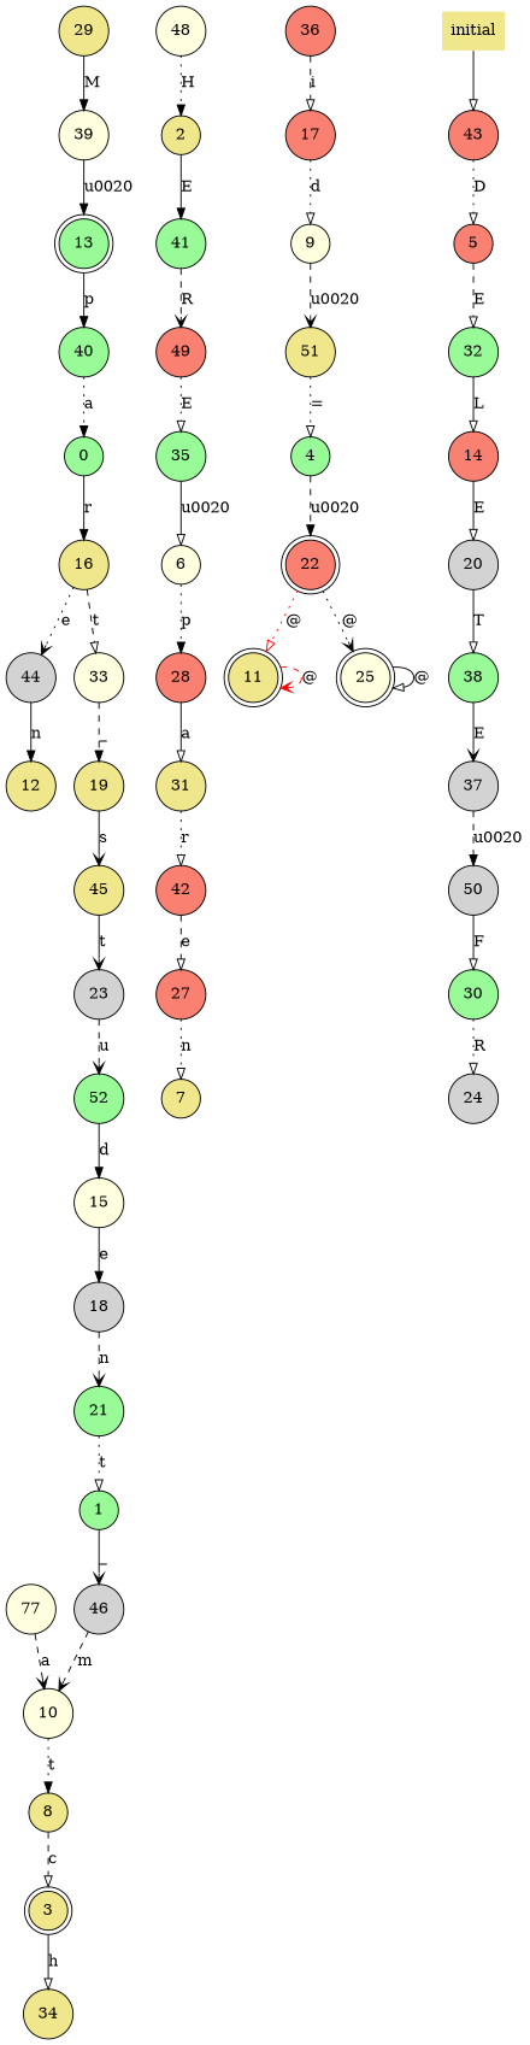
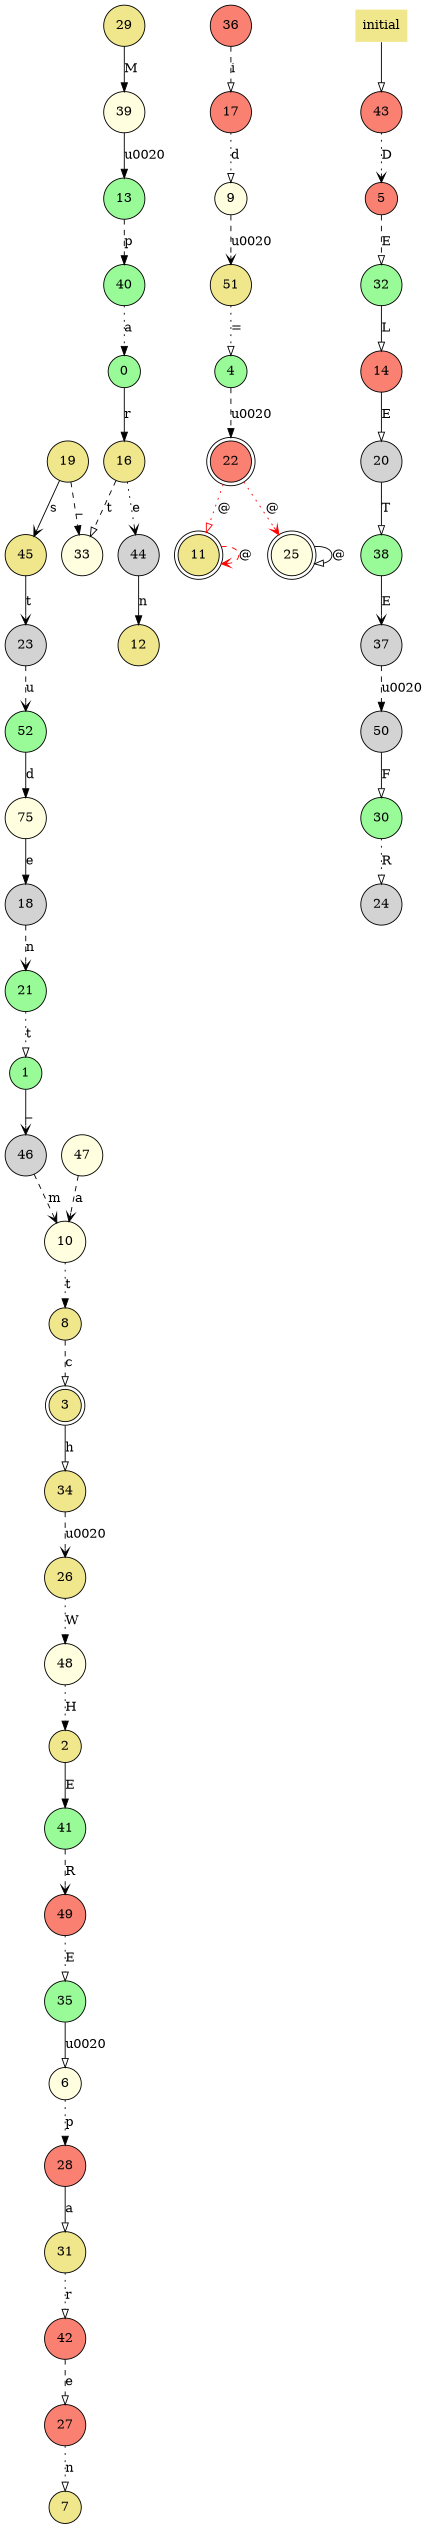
  digraph {
    rankdir=TB
    node [fillcolor=khaki shape=circle style=filled]
    edge [arrowhead=onormal style=solid]
    0 [fillcolor=palegreen]
    16
    44 [fillcolor=lightgrey]
    33 [fillcolor=lightyellow]
    12
    1 [fillcolor=palegreen]
    46 [fillcolor=lightgrey]
    10 [fillcolor=lightyellow]
-   47 [fillcolor=lightyellow label=77]
+   47 [fillcolor=lightyellow]
    41 [fillcolor=palegreen]
    2
    49 [fillcolor=salmon]
    35 [fillcolor=palegreen]
    3 [shape=doublecircle]
    34
+   26
    48 [fillcolor=lightyellow]
    4 [fillcolor=palegreen]
    22 [fillcolor=salmon shape=doublecircle]
    11 [shape=doublecircle]
    25 [fillcolor=lightyellow shape=doublecircle]
    5 [fillcolor=salmon]
    32 [fillcolor=palegreen]
    14 [fillcolor=salmon]
    20 [fillcolor=lightgrey]
    6 [fillcolor=lightyellow]
    28 [fillcolor=salmon]
    31
    42 [fillcolor=salmon]
    36 [fillcolor=salmon]
    17 [fillcolor=salmon]
    9 [fillcolor=lightyellow]
    8
    51
    19
    45
-   13 [fillcolor=palegreen shape=doublecircle]
+   13 [fillcolor=palegreen]
    40 [fillcolor=palegreen]
    38 [fillcolor=palegreen]
    37 [fillcolor=lightgrey]
-   15 [fillcolor=lightyellow]
+   15 [fillcolor=lightyellow label=75]
    18 [fillcolor=lightgrey]
    21 [fillcolor=palegreen]
    23 [fillcolor=lightgrey]
    52 [fillcolor=palegreen]
    50 [fillcolor=lightgrey]
    24 [fillcolor=lightgrey]
    39 [fillcolor=lightyellow]
    29
    27 [fillcolor=salmon]
    7
    30 [fillcolor=palegreen]
    43 [fillcolor=salmon]
    initial [shape=plaintext]
    0 -> 16 [arrowhead=normal label=r]
    16 -> 44 [arrowhead=vee label=e style=dotted]
    16 -> 33 [label=t style=dashed]
    44 -> 12 [arrowhead=normal label=n]
-   33 -> 19 [arrowhead=normal label=_ style=dashed]
+   19 -> 33 [arrowhead=normal label=_ style=dashed]
    1 -> 46 [arrowhead=vee label=_]
    46 -> 10 [arrowhead=vee label=m style=dashed]
    10 -> 8 [arrowhead=normal label=t style=dotted]
    47 -> 10 [arrowhead=vee label=a style=dashed]
    41 -> 49 [arrowhead=vee label=R style=dashed]
    2 -> 41 [arrowhead=normal label=E]
    49 -> 35 [label=E style=dotted]
    35 -> 6 [label="\u0020"]
    3 -> 34 [label=h]
+   34 -> 26 [arrowhead=vee label="\u0020" style=dashed]
+   26 -> 48 [arrowhead=normal label=W style=dotted]
    48 -> 2 [arrowhead=normal label=H style=dotted]
    4 -> 22 [arrowhead=normal label="\u0020" style=dashed]
    22 -> 11 [color=red label="@" style=dotted]
-   22 -> 25 [arrowhead=vee label="@" style=dotted]
+   22 -> 25 [arrowhead=vee label="@" style=dotted color=red]
    11 -> 11 [arrowhead=vee color=red label="@" style=dashed]
    25 -> 25 [label="@"]
    5 -> 32 [label=E style=dashed]
    32 -> 14 [label=L]
    14 -> 20 [label=E]
    20 -> 38 [label=T]
    6 -> 28 [arrowhead=normal label=p style=dotted]
    28 -> 31 [label=a]
    31 -> 42 [label=r style=dotted]
    42 -> 27 [label=e style=dashed]
    36 -> 17 [label=i style=dashed]
    17 -> 9 [label=d style=dotted]
    9 -> 51 [arrowhead=vee label="\u0020" style=dashed]
    8 -> 3 [label=c style=dashed]
    51 -> 4 [label="=" style=dotted]
    19 -> 45 [arrowhead=vee label=s]
    45 -> 23 [arrowhead=vee label=t]
-   13 -> 40 [arrowhead=normal label=p]
+   13 -> 40 [arrowhead=normal label=p style=dashed]
    40 -> 0 [arrowhead=normal label=a style=dotted]
    38 -> 37 [arrowhead=vee label=E]
    37 -> 50 [arrowhead=normal label="\u0020" style=dashed]
    15 -> 18 [arrowhead=normal label=e]
    18 -> 21 [arrowhead=vee label=n style=dashed]
    21 -> 1 [label=t style=dotted]
    23 -> 52 [arrowhead=vee label=u style=dashed]
    52 -> 15 [arrowhead=normal label=d]
    50 -> 30 [label=F]
    39 -> 13 [arrowhead=normal label="\u0020"]
    29 -> 39 [arrowhead=normal label=M]
    27 -> 7 [label=n style=dotted]
    30 -> 24 [label=R style=dotted]
-   43 -> 5 [label=D style=dotted]
+   43 -> 5 [arrowhead=vee label=D style=dotted]
    initial -> 43
  }
